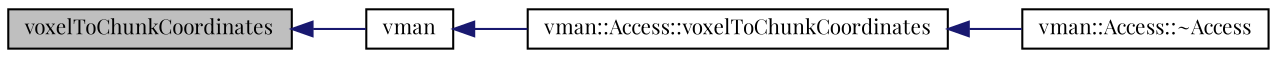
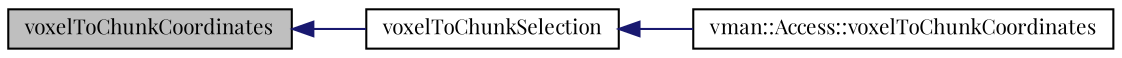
  digraph {
    fontname="Playfair Display"
    rankdir=LR
    node [color=black fontname="Playfair Display" fontsize=10 shape=record]
    edge [color=midnightblue dir=back fontname="Playfair Display" fontsize=10 labelfontname=Helvetica labelfontsize=10 style=solid]
    n1 [fillcolor=grey75 fontcolor=black height=0.2 label=voxelToChunkCoordinates style=filled width=0.4]
-   n2 [height=0.2 label=vman width=0.4]
+   n2 [height=0.2 label=voxelToChunkSelection width=0.4]
    n3 [height=0.2 label="vman::Access::voxelToChunkCoordinates" width=0.4]
-   n4 [height=0.2 label="vman::Access::~Access" width=0.4]
    n1 -> n2
    n2 -> n3
-   n3 -> n4
  }
